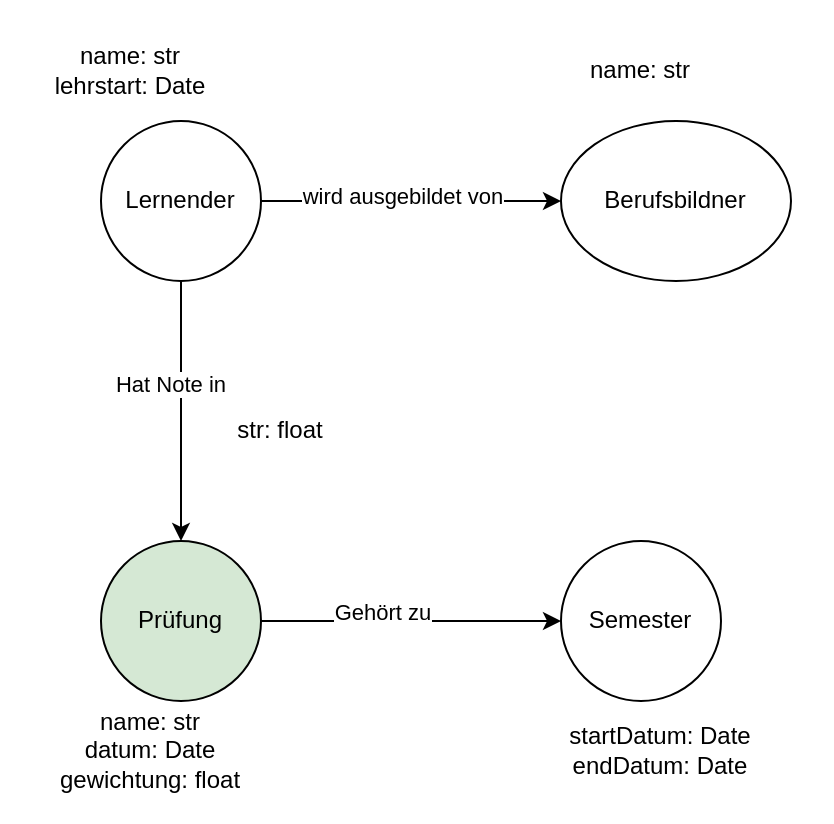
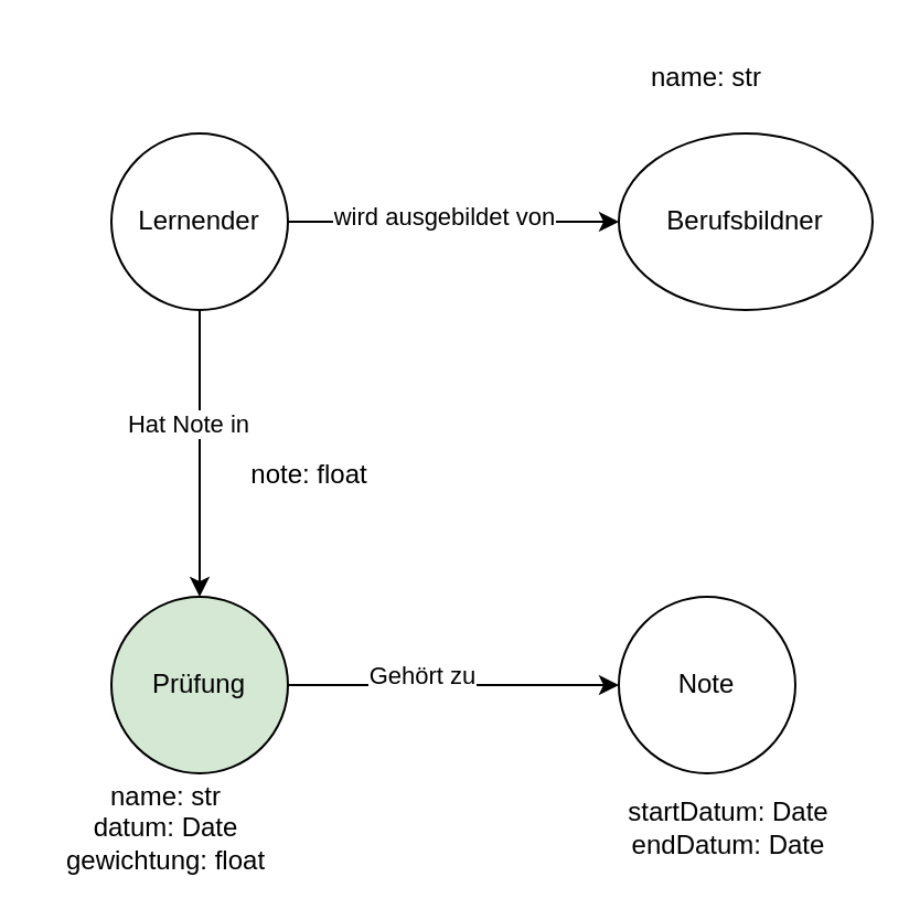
  <mxCell id="0" />
  <mxCell id="1" parent="0" />
  <mxCell id="2" style="edgeStyle=orthogonalEdgeStyle;rounded=0;orthogonalLoop=1;jettySize=auto;html=1;entryX=0.5;entryY=0;entryDx=0;entryDy=0;" edge="1" parent="1" source="6" target="10"><mxGeometry relative="1" as="geometry" /></mxCell>
  <mxCell id="3" value="Hat Note in" style="edgeLabel;html=1;align=center;verticalAlign=middle;resizable=0;points=[];" vertex="1" connectable="0" parent="2"><mxGeometry x="-0.21" y="-6" relative="1" as="geometry"><mxPoint as="offset" /></mxGeometry></mxCell>
  <mxCell id="4" style="edgeStyle=orthogonalEdgeStyle;rounded=0;orthogonalLoop=1;jettySize=auto;html=1;entryX=0;entryY=0.5;entryDx=0;entryDy=0;" edge="1" parent="1" source="6" target="7"><mxGeometry relative="1" as="geometry" /></mxCell>
  <mxCell id="5" value="wird ausgebildet von" style="edgeLabel;html=1;align=center;verticalAlign=middle;resizable=0;points=[];" vertex="1" connectable="0" parent="4"><mxGeometry x="-0.289" y="3" relative="1" as="geometry"><mxPoint x="17" as="offset" /></mxGeometry></mxCell>
  <mxCell id="6" value="Lernender" style="ellipse;whiteSpace=wrap;html=1;aspect=fixed;" vertex="1" parent="1"><mxGeometry x="50" y="60" width="80" height="80" as="geometry" /></mxCell>
  <mxCell id="7" value="Berufsbildner" style="ellipse;whiteSpace=wrap;html=1;aspect=fixed;" vertex="1" parent="1"><mxGeometry x="280" y="60" width="115" height="80" as="geometry" /></mxCell>
  <mxCell id="8" style="edgeStyle=orthogonalEdgeStyle;rounded=0;orthogonalLoop=1;jettySize=auto;html=1;entryX=0;entryY=0.5;entryDx=0;entryDy=0;" edge="1" parent="1" source="10" target="11"><mxGeometry relative="1" as="geometry" /></mxCell>
  <mxCell id="9" value="Gehört zu" style="edgeLabel;html=1;align=center;verticalAlign=middle;resizable=0;points=[];" vertex="1" connectable="0" parent="8"><mxGeometry x="-0.196" y="5" relative="1" as="geometry"><mxPoint as="offset" /></mxGeometry></mxCell>
  <mxCell id="10" value="Prüfung" style="ellipse;whiteSpace=wrap;html=1;aspect=fixed;fillColor=#d5e8d4;" vertex="1" parent="1"><mxGeometry x="50" y="270" width="80" height="80" as="geometry" /></mxCell>
- <mxCell id="11" value="Semester" style="ellipse;whiteSpace=wrap;html=1;aspect=fixed;" vertex="1" parent="1"><mxGeometry x="280" y="270" width="80" height="80" as="geometry" /></mxCell>
+ <mxCell id="11" value="Note" style="ellipse;whiteSpace=wrap;html=1;aspect=fixed;" vertex="1" parent="1"><mxGeometry x="280" y="270" width="80" height="80" as="geometry" /></mxCell>
  <mxCell id="12" value="name: str" style="text;html=1;align=center;verticalAlign=middle;whiteSpace=wrap;rounded=0;" vertex="1" parent="1"><mxGeometry x="275" y="20" width="90" height="30" as="geometry" /></mxCell>
- <mxCell id="13" value="name: str&lt;div&gt;lehrstart: Date&lt;/div&gt;" style="text;html=1;align=center;verticalAlign=middle;whiteSpace=wrap;rounded=0;" vertex="1" parent="1"><mxGeometry x="20" y="20" width="90" height="30" as="geometry" /></mxCell>
- <mxCell id="14" value="str: float" style="text;html=1;align=center;verticalAlign=middle;whiteSpace=wrap;rounded=0;" vertex="1" parent="1"><mxGeometry x="110" y="200" width="60" height="30" as="geometry" /></mxCell>
+ <mxCell id="14" value="note: float" style="text;html=1;align=center;verticalAlign=middle;whiteSpace=wrap;rounded=0;" vertex="1" parent="1"><mxGeometry x="110" y="200" width="60" height="30" as="geometry" /></mxCell>
  <mxCell id="15" value="startDatum: Date&lt;div&gt;endDatum: Date&lt;/div&gt;" style="text;html=1;align=center;verticalAlign=middle;whiteSpace=wrap;rounded=0;" vertex="1" parent="1"><mxGeometry x="275" y="360" width="110" height="30" as="geometry" /></mxCell>
  <mxCell id="16" value="&lt;div&gt;name: str&lt;/div&gt;datum: Date&lt;div&gt;gewichtung: float&lt;/div&gt;" style="text;html=1;align=center;verticalAlign=middle;whiteSpace=wrap;rounded=0;" vertex="1" parent="1"><mxGeometry x="20" y="360" width="110" height="30" as="geometry" /></mxCell>
